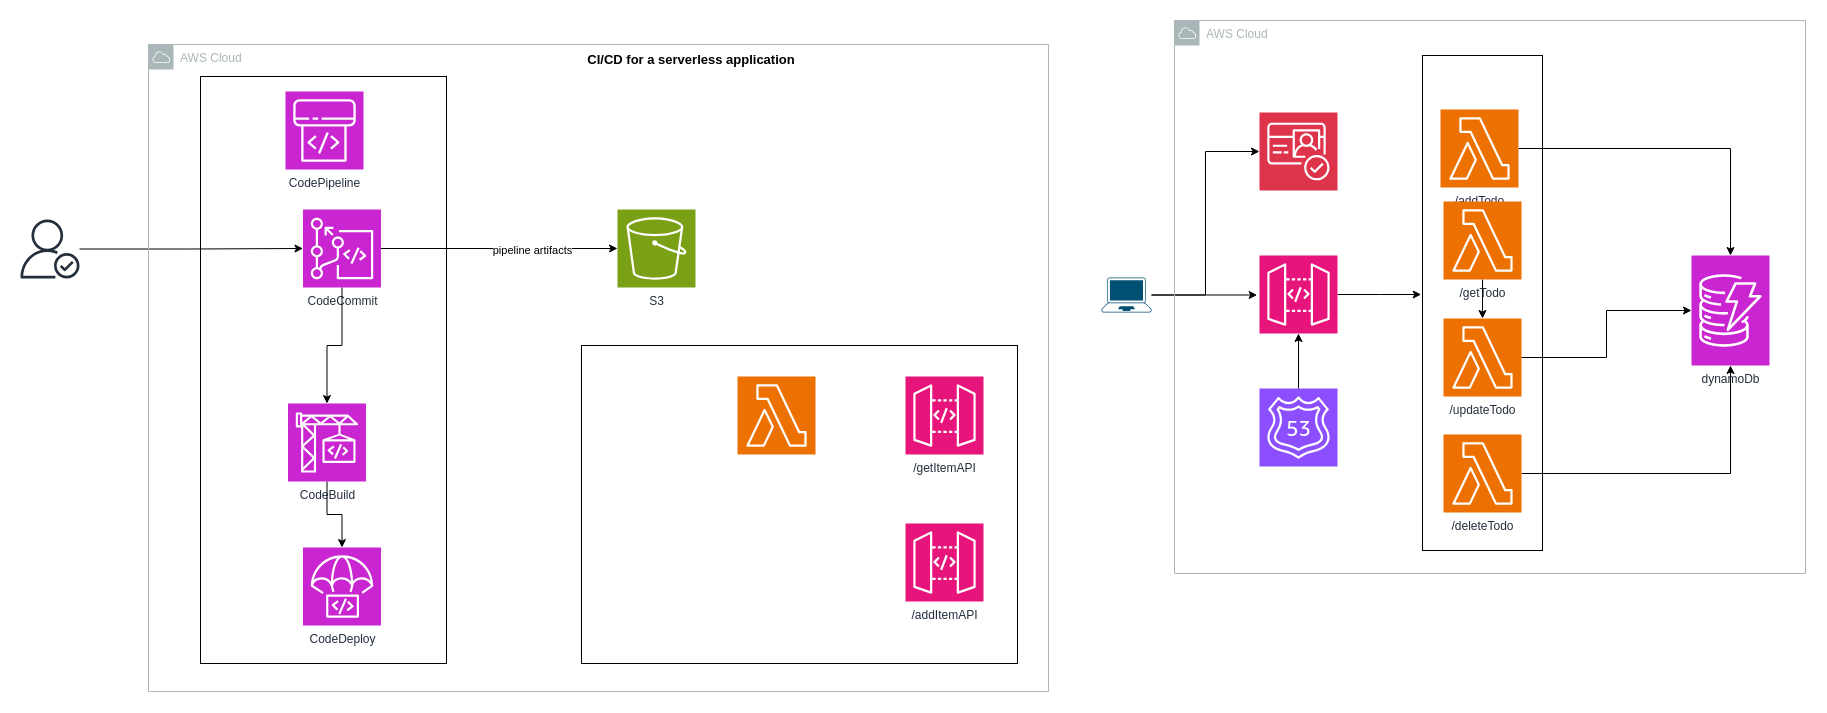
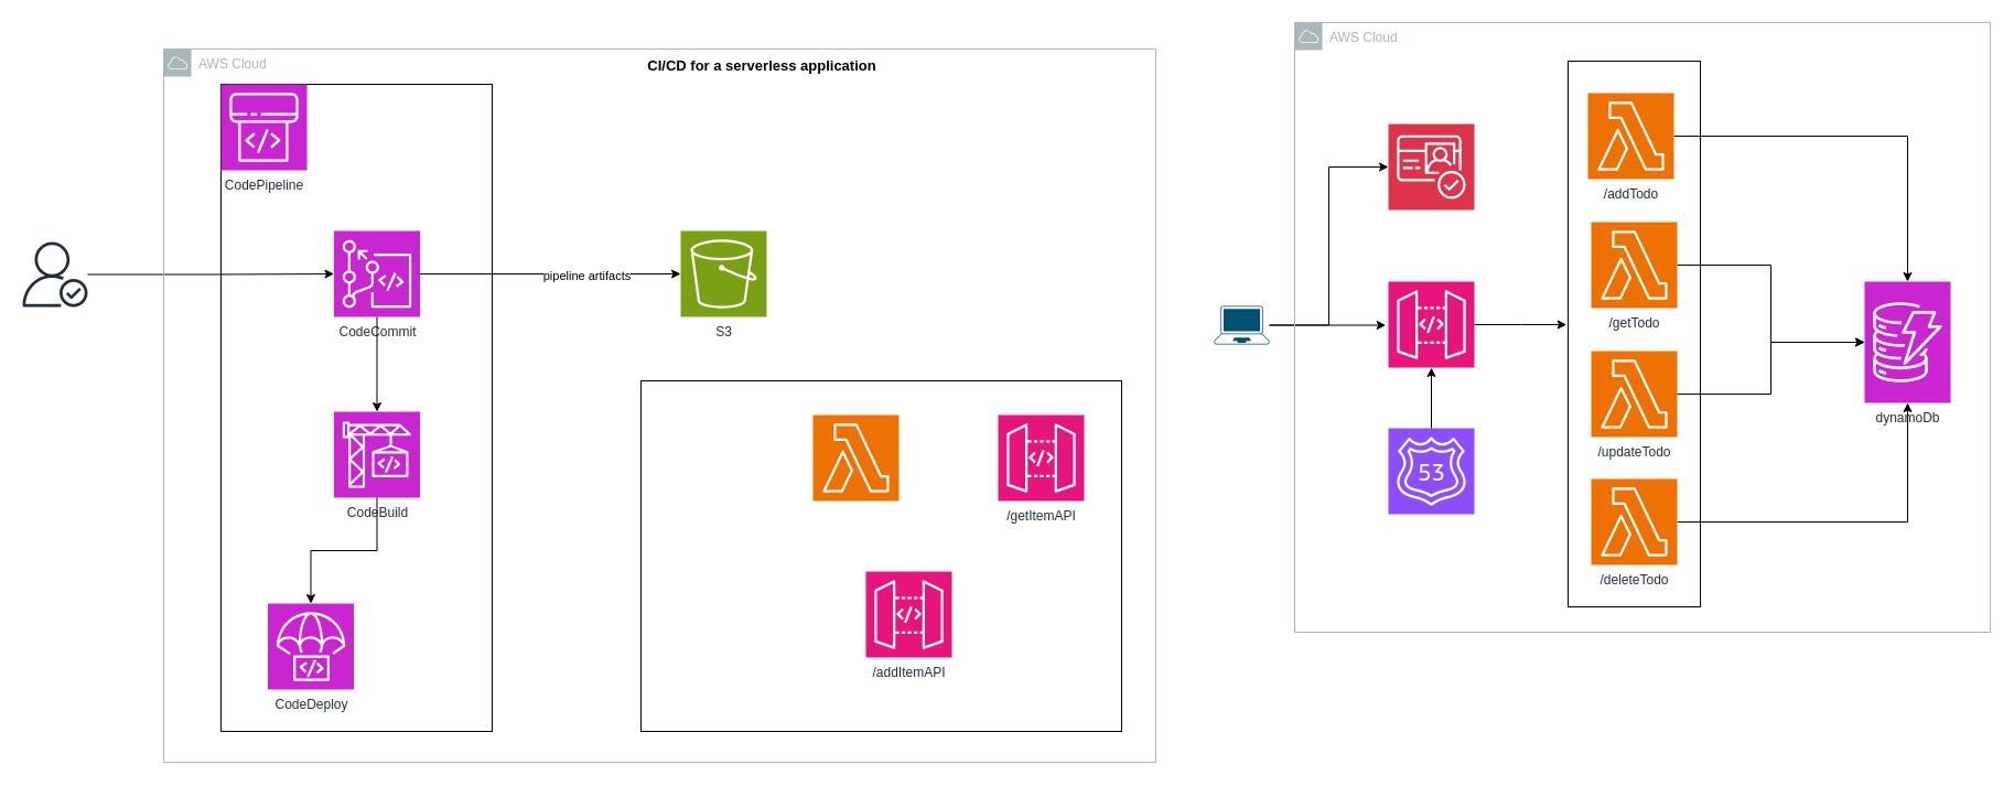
  <mxCell id="0" />
  <mxCell id="1" parent="0" />
  <mxCell id="2" value="" style="whiteSpace=wrap;html=1;" vertex="1" parent="1"><mxGeometry x="1422" y="55" width="120" height="495" as="geometry" /></mxCell>
  <mxCell id="3" style="edgeStyle=orthogonalEdgeStyle;rounded=0;orthogonalLoop=1;jettySize=auto;html=1;" edge="1" parent="1" source="4" target="10"><mxGeometry relative="1" as="geometry" /></mxCell>
- <mxCell id="4" value="/addTodo" style="sketch=0;points=[[0,0,0],[0.25,0,0],[0.5,0,0],[0.75,0,0],[1,0,0],[0,1,0],[0.25,1,0],[0.5,1,0],[0.75,1,0],[1,1,0],[0,0.25,0],[0,0.5,0],[0,0.75,0],[1,0.25,0],[1,0.5,0],[1,0.75,0]];outlineConnect=0;fontColor=#232F3E;fillColor=#ED7100;strokeColor=#ffffff;dashed=0;verticalLabelPosition=bottom;verticalAlign=top;align=center;html=1;fontSize=12;fontStyle=0;aspect=fixed;shape=mxgraph.aws4.resourceIcon;resIcon=mxgraph.aws4.lambda;" vertex="1" parent="1"><mxGeometry x="1440" y="109" width="78" height="78" as="geometry" /></mxCell>
- <mxCell id="5" style="edgeStyle=orthogonalEdgeStyle;rounded=0;orthogonalLoop=1;jettySize=auto;html=1;" edge="1" parent="1" source="6" target="7"><mxGeometry relative="1" as="geometry" /></mxCell>
+ <mxCell id="4" value="/addTodo" style="sketch=0;points=[[0,0,0],[0.25,0,0],[0.5,0,0],[0.75,0,0],[1,0,0],[0,1,0],[0.25,1,0],[0.5,1,0],[0.75,1,0],[1,1,0],[0,0.25,0],[0,0.5,0],[0,0.75,0],[1,0.25,0],[1,0.5,0],[1,0.75,0]];outlineConnect=0;fontColor=#232F3E;fillColor=#ED7100;strokeColor=#ffffff;dashed=0;verticalLabelPosition=bottom;verticalAlign=top;align=center;html=1;fontSize=12;fontStyle=0;aspect=fixed;shape=mxgraph.aws4.resourceIcon;resIcon=mxgraph.aws4.lambda;" vertex="1" parent="1"><mxGeometry x="1440" y="84" width="78" height="78" as="geometry" /></mxCell>
+ <mxCell id="5" style="edgeStyle=orthogonalEdgeStyle;rounded=0;orthogonalLoop=1;jettySize=auto;html=1;" edge="1" parent="1" source="6" target="10"><mxGeometry relative="1" as="geometry" /></mxCell>
  <mxCell id="6" value="/getTodo" style="sketch=0;points=[[0,0,0],[0.25,0,0],[0.5,0,0],[0.75,0,0],[1,0,0],[0,1,0],[0.25,1,0],[0.5,1,0],[0.75,1,0],[1,1,0],[0,0.25,0],[0,0.5,0],[0,0.75,0],[1,0.25,0],[1,0.5,0],[1,0.75,0]];outlineConnect=0;fontColor=#232F3E;fillColor=#ED7100;strokeColor=#ffffff;dashed=0;verticalLabelPosition=bottom;verticalAlign=top;align=center;html=1;fontSize=12;fontStyle=0;aspect=fixed;shape=mxgraph.aws4.resourceIcon;resIcon=mxgraph.aws4.lambda;" vertex="1" parent="1"><mxGeometry x="1443" y="201" width="78" height="78" as="geometry" /></mxCell>
  <mxCell id="7" value="/updateTodo" style="sketch=0;points=[[0,0,0],[0.25,0,0],[0.5,0,0],[0.75,0,0],[1,0,0],[0,1,0],[0.25,1,0],[0.5,1,0],[0.75,1,0],[1,1,0],[0,0.25,0],[0,0.5,0],[0,0.75,0],[1,0.25,0],[1,0.5,0],[1,0.75,0]];outlineConnect=0;fontColor=#232F3E;fillColor=#ED7100;strokeColor=#ffffff;dashed=0;verticalLabelPosition=bottom;verticalAlign=top;align=center;html=1;fontSize=12;fontStyle=0;aspect=fixed;shape=mxgraph.aws4.resourceIcon;resIcon=mxgraph.aws4.lambda;" vertex="1" parent="1"><mxGeometry x="1443" y="318" width="78" height="78" as="geometry" /></mxCell>
  <mxCell id="8" style="edgeStyle=orthogonalEdgeStyle;rounded=0;orthogonalLoop=1;jettySize=auto;html=1;" edge="1" parent="1" source="9" target="10"><mxGeometry relative="1" as="geometry" /></mxCell>
  <mxCell id="9" value="/deleteTodo" style="sketch=0;points=[[0,0,0],[0.25,0,0],[0.5,0,0],[0.75,0,0],[1,0,0],[0,1,0],[0.25,1,0],[0.5,1,0],[0.75,1,0],[1,1,0],[0,0.25,0],[0,0.5,0],[0,0.75,0],[1,0.25,0],[1,0.5,0],[1,0.75,0]];outlineConnect=0;fontColor=#232F3E;fillColor=#ED7100;strokeColor=#ffffff;dashed=0;verticalLabelPosition=bottom;verticalAlign=top;align=center;html=1;fontSize=12;fontStyle=0;aspect=fixed;shape=mxgraph.aws4.resourceIcon;resIcon=mxgraph.aws4.lambda;" vertex="1" parent="1"><mxGeometry x="1443" y="434" width="78" height="78" as="geometry" /></mxCell>
  <mxCell id="10" value="dynamoDb" style="sketch=0;points=[[0,0,0],[0.25,0,0],[0.5,0,0],[0.75,0,0],[1,0,0],[0,1,0],[0.25,1,0],[0.5,1,0],[0.75,1,0],[1,1,0],[0,0.25,0],[0,0.5,0],[0,0.75,0],[1,0.25,0],[1,0.5,0],[1,0.75,0]];outlineConnect=0;fontColor=#232F3E;fillColor=#C925D1;strokeColor=#ffffff;dashed=0;verticalLabelPosition=bottom;verticalAlign=top;align=center;html=1;fontSize=12;fontStyle=0;aspect=fixed;shape=mxgraph.aws4.resourceIcon;resIcon=mxgraph.aws4.dynamodb;" vertex="1" parent="1"><mxGeometry x="1691" y="255" width="78" height="110" as="geometry" /></mxCell>
  <mxCell id="11" style="edgeStyle=orthogonalEdgeStyle;rounded=0;orthogonalLoop=1;jettySize=auto;html=1;entryX=0;entryY=0.5;entryDx=0;entryDy=0;entryPerimeter=0;" edge="1" parent="1" source="7" target="10"><mxGeometry relative="1" as="geometry" /></mxCell>
  <mxCell id="12" style="edgeStyle=orthogonalEdgeStyle;rounded=0;orthogonalLoop=1;jettySize=auto;html=1;" edge="1" parent="1" source="13"><mxGeometry relative="1" as="geometry"><mxPoint x="1420.667" y="294" as="targetPoint" /></mxGeometry></mxCell>
  <mxCell id="13" value="" style="sketch=0;points=[[0,0,0],[0.25,0,0],[0.5,0,0],[0.75,0,0],[1,0,0],[0,1,0],[0.25,1,0],[0.5,1,0],[0.75,1,0],[1,1,0],[0,0.25,0],[0,0.5,0],[0,0.75,0],[1,0.25,0],[1,0.5,0],[1,0.75,0]];outlineConnect=0;fontColor=#232F3E;fillColor=#E7157B;strokeColor=#ffffff;dashed=0;verticalLabelPosition=bottom;verticalAlign=top;align=center;html=1;fontSize=12;fontStyle=0;aspect=fixed;shape=mxgraph.aws4.resourceIcon;resIcon=mxgraph.aws4.api_gateway;" vertex="1" parent="1"><mxGeometry x="1259" y="255" width="78" height="78" as="geometry" /></mxCell>
  <mxCell id="14" value="" style="sketch=0;points=[[0,0,0],[0.25,0,0],[0.5,0,0],[0.75,0,0],[1,0,0],[0,1,0],[0.25,1,0],[0.5,1,0],[0.75,1,0],[1,1,0],[0,0.25,0],[0,0.5,0],[0,0.75,0],[1,0.25,0],[1,0.5,0],[1,0.75,0]];outlineConnect=0;fontColor=#232F3E;fillColor=#8C4FFF;strokeColor=#ffffff;dashed=0;verticalLabelPosition=bottom;verticalAlign=top;align=center;html=1;fontSize=12;fontStyle=0;aspect=fixed;shape=mxgraph.aws4.resourceIcon;resIcon=mxgraph.aws4.route_53;" vertex="1" parent="1"><mxGeometry x="1259" y="388" width="78" height="78" as="geometry" /></mxCell>
  <mxCell id="15" value="" style="sketch=0;points=[[0,0,0],[0.25,0,0],[0.5,0,0],[0.75,0,0],[1,0,0],[0,1,0],[0.25,1,0],[0.5,1,0],[0.75,1,0],[1,1,0],[0,0.25,0],[0,0.5,0],[0,0.75,0],[1,0.25,0],[1,0.5,0],[1,0.75,0]];outlineConnect=0;fontColor=#232F3E;fillColor=#DD344C;strokeColor=#ffffff;dashed=0;verticalLabelPosition=bottom;verticalAlign=top;align=center;html=1;fontSize=12;fontStyle=0;aspect=fixed;shape=mxgraph.aws4.resourceIcon;resIcon=mxgraph.aws4.cognito;" vertex="1" parent="1"><mxGeometry x="1259" y="112" width="78" height="78" as="geometry" /></mxCell>
  <mxCell id="16" style="edgeStyle=orthogonalEdgeStyle;rounded=0;orthogonalLoop=1;jettySize=auto;html=1;" edge="1" parent="1" source="17"><mxGeometry relative="1" as="geometry"><mxPoint x="1256.667" y="294.5" as="targetPoint" /></mxGeometry></mxCell>
  <mxCell id="17" value="" style="points=[[0.13,0.02,0],[0.5,0,0],[0.87,0.02,0],[0.885,0.4,0],[0.985,0.985,0],[0.5,1,0],[0.015,0.985,0],[0.115,0.4,0]];verticalLabelPosition=bottom;sketch=0;html=1;verticalAlign=top;aspect=fixed;align=center;pointerEvents=1;shape=mxgraph.cisco19.laptop;fillColor=#005073;strokeColor=none;" vertex="1" parent="1"><mxGeometry x="1101" y="277" width="50" height="35" as="geometry" /></mxCell>
  <mxCell id="18" style="edgeStyle=orthogonalEdgeStyle;rounded=0;orthogonalLoop=1;jettySize=auto;html=1;entryX=0.5;entryY=1;entryDx=0;entryDy=0;entryPerimeter=0;" edge="1" parent="1" source="14" target="13"><mxGeometry relative="1" as="geometry" /></mxCell>
  <mxCell id="19" style="edgeStyle=orthogonalEdgeStyle;rounded=0;orthogonalLoop=1;jettySize=auto;html=1;entryX=0;entryY=0.5;entryDx=0;entryDy=0;entryPerimeter=0;" edge="1" parent="1" source="17" target="15"><mxGeometry relative="1" as="geometry" /></mxCell>
  <mxCell id="20" value="AWS Cloud" style="sketch=0;outlineConnect=0;gradientColor=none;html=1;whiteSpace=wrap;fontSize=12;fontStyle=0;shape=mxgraph.aws4.group;grIcon=mxgraph.aws4.group_aws_cloud;strokeColor=#AAB7B8;fillColor=none;verticalAlign=top;align=left;spacingLeft=30;fontColor=#AAB7B8;dashed=0;" vertex="1" parent="1"><mxGeometry x="1174" y="20" width="631" height="553" as="geometry" /></mxCell>
  <mxCell id="21" value="" style="whiteSpace=wrap;html=1;" vertex="1" parent="1"><mxGeometry x="200" y="76" width="246" height="587" as="geometry" /></mxCell>
- <mxCell id="22" value="CodePipeline" style="sketch=0;points=[[0,0,0],[0.25,0,0],[0.5,0,0],[0.75,0,0],[1,0,0],[0,1,0],[0.25,1,0],[0.5,1,0],[0.75,1,0],[1,1,0],[0,0.25,0],[0,0.5,0],[0,0.75,0],[1,0.25,0],[1,0.5,0],[1,0.75,0]];outlineConnect=0;fontColor=#232F3E;fillColor=#C925D1;strokeColor=#ffffff;dashed=0;verticalLabelPosition=bottom;verticalAlign=top;align=center;html=1;fontSize=12;fontStyle=0;aspect=fixed;shape=mxgraph.aws4.resourceIcon;resIcon=mxgraph.aws4.codepipeline;" vertex="1" parent="1"><mxGeometry x="285" y="91" width="78" height="78" as="geometry" /></mxCell>
- <mxCell id="23" value="CodeDeploy" style="sketch=0;points=[[0,0,0],[0.25,0,0],[0.5,0,0],[0.75,0,0],[1,0,0],[0,1,0],[0.25,1,0],[0.5,1,0],[0.75,1,0],[1,1,0],[0,0.25,0],[0,0.5,0],[0,0.75,0],[1,0.25,0],[1,0.5,0],[1,0.75,0]];outlineConnect=0;fontColor=#232F3E;fillColor=#C925D1;strokeColor=#ffffff;dashed=0;verticalLabelPosition=bottom;verticalAlign=top;align=center;html=1;fontSize=12;fontStyle=0;aspect=fixed;shape=mxgraph.aws4.resourceIcon;resIcon=mxgraph.aws4.codedeploy;" vertex="1" parent="1"><mxGeometry x="302.5" y="547" width="78" height="78" as="geometry" /></mxCell>
- <mxCell id="24" value="CodeBuild" style="sketch=0;points=[[0,0,0],[0.25,0,0],[0.5,0,0],[0.75,0,0],[1,0,0],[0,1,0],[0.25,1,0],[0.5,1,0],[0.75,1,0],[1,1,0],[0,0.25,0],[0,0.5,0],[0,0.75,0],[1,0.25,0],[1,0.5,0],[1,0.75,0]];outlineConnect=0;fontColor=#232F3E;fillColor=#C925D1;strokeColor=#ffffff;dashed=0;verticalLabelPosition=bottom;verticalAlign=top;align=center;html=1;fontSize=12;fontStyle=0;aspect=fixed;shape=mxgraph.aws4.resourceIcon;resIcon=mxgraph.aws4.codebuild;" vertex="1" parent="1"><mxGeometry x="287.5" y="403" width="78" height="78" as="geometry" /></mxCell>
+ <mxCell id="22" value="CodePipeline" style="sketch=0;points=[[0,0,0],[0.25,0,0],[0.5,0,0],[0.75,0,0],[1,0,0],[0,1,0],[0.25,1,0],[0.5,1,0],[0.75,1,0],[1,1,0],[0,0.25,0],[0,0.5,0],[0,0.75,0],[1,0.25,0],[1,0.5,0],[1,0.75,0]];outlineConnect=0;fontColor=#232F3E;fillColor=#C925D1;strokeColor=#ffffff;dashed=0;verticalLabelPosition=bottom;verticalAlign=top;align=center;html=1;fontSize=12;fontStyle=0;aspect=fixed;shape=mxgraph.aws4.resourceIcon;resIcon=mxgraph.aws4.codepipeline;" vertex="1" parent="1"><mxGeometry x="200" y="76" width="78" height="78" as="geometry" /></mxCell>
+ <mxCell id="23" value="CodeDeploy" style="sketch=0;points=[[0,0,0],[0.25,0,0],[0.5,0,0],[0.75,0,0],[1,0,0],[0,1,0],[0.25,1,0],[0.5,1,0],[0.75,1,0],[1,1,0],[0,0.25,0],[0,0.5,0],[0,0.75,0],[1,0.25,0],[1,0.5,0],[1,0.75,0]];outlineConnect=0;fontColor=#232F3E;fillColor=#C925D1;strokeColor=#ffffff;dashed=0;verticalLabelPosition=bottom;verticalAlign=top;align=center;html=1;fontSize=12;fontStyle=0;aspect=fixed;shape=mxgraph.aws4.resourceIcon;resIcon=mxgraph.aws4.codedeploy;" vertex="1" parent="1"><mxGeometry x="242.5" y="547" width="78" height="78" as="geometry" /></mxCell>
+ <mxCell id="24" value="CodeBuild" style="sketch=0;points=[[0,0,0],[0.25,0,0],[0.5,0,0],[0.75,0,0],[1,0,0],[0,1,0],[0.25,1,0],[0.5,1,0],[0.75,1,0],[1,1,0],[0,0.25,0],[0,0.5,0],[0,0.75,0],[1,0.25,0],[1,0.5,0],[1,0.75,0]];outlineConnect=0;fontColor=#232F3E;fillColor=#C925D1;strokeColor=#ffffff;dashed=0;verticalLabelPosition=bottom;verticalAlign=top;align=center;html=1;fontSize=12;fontStyle=0;aspect=fixed;shape=mxgraph.aws4.resourceIcon;resIcon=mxgraph.aws4.codebuild;" vertex="1" parent="1"><mxGeometry x="302.5" y="373" width="78" height="78" as="geometry" /></mxCell>
  <mxCell id="25" value="CodeCommit" style="sketch=0;points=[[0,0,0],[0.25,0,0],[0.5,0,0],[0.75,0,0],[1,0,0],[0,1,0],[0.25,1,0],[0.5,1,0],[0.75,1,0],[1,1,0],[0,0.25,0],[0,0.5,0],[0,0.75,0],[1,0.25,0],[1,0.5,0],[1,0.75,0]];outlineConnect=0;fontColor=#232F3E;fillColor=#C925D1;strokeColor=#ffffff;dashed=0;verticalLabelPosition=bottom;verticalAlign=top;align=center;html=1;fontSize=12;fontStyle=0;aspect=fixed;shape=mxgraph.aws4.resourceIcon;resIcon=mxgraph.aws4.codecommit;" vertex="1" parent="1"><mxGeometry x="302.5" y="209" width="78" height="78" as="geometry" /></mxCell>
  <mxCell id="26" style="edgeStyle=orthogonalEdgeStyle;rounded=0;orthogonalLoop=1;jettySize=auto;html=1;entryX=0.5;entryY=0;entryDx=0;entryDy=0;entryPerimeter=0;" edge="1" parent="1" source="24" target="23"><mxGeometry relative="1" as="geometry" /></mxCell>
  <mxCell id="27" style="edgeStyle=orthogonalEdgeStyle;rounded=0;orthogonalLoop=1;jettySize=auto;html=1;entryX=0.5;entryY=0;entryDx=0;entryDy=0;entryPerimeter=0;" edge="1" parent="1" source="25" target="24"><mxGeometry relative="1" as="geometry" /></mxCell>
  <mxCell id="28" value="" style="sketch=0;outlineConnect=0;fontColor=#232F3E;gradientColor=none;fillColor=#232F3D;strokeColor=none;dashed=0;verticalLabelPosition=bottom;verticalAlign=top;align=center;html=1;fontSize=12;fontStyle=0;aspect=fixed;pointerEvents=1;shape=mxgraph.aws4.authenticated_user;" vertex="1" parent="1"><mxGeometry x="20" y="219" width="59" height="59" as="geometry" /></mxCell>
  <mxCell id="29" style="edgeStyle=orthogonalEdgeStyle;rounded=0;orthogonalLoop=1;jettySize=auto;html=1;entryX=0;entryY=0.5;entryDx=0;entryDy=0;entryPerimeter=0;" edge="1" parent="1" source="28" target="25"><mxGeometry relative="1" as="geometry" /></mxCell>
  <mxCell id="30" value="S3" style="sketch=0;points=[[0,0,0],[0.25,0,0],[0.5,0,0],[0.75,0,0],[1,0,0],[0,1,0],[0.25,1,0],[0.5,1,0],[0.75,1,0],[1,1,0],[0,0.25,0],[0,0.5,0],[0,0.75,0],[1,0.25,0],[1,0.5,0],[1,0.75,0]];outlineConnect=0;fontColor=#232F3E;fillColor=#7AA116;strokeColor=#ffffff;dashed=0;verticalLabelPosition=bottom;verticalAlign=top;align=center;html=1;fontSize=12;fontStyle=0;aspect=fixed;shape=mxgraph.aws4.resourceIcon;resIcon=mxgraph.aws4.s3;" vertex="1" parent="1"><mxGeometry x="617" y="209" width="78" height="78" as="geometry" /></mxCell>
  <mxCell id="31" style="edgeStyle=orthogonalEdgeStyle;rounded=0;orthogonalLoop=1;jettySize=auto;html=1;entryX=0;entryY=0.5;entryDx=0;entryDy=0;entryPerimeter=0;" edge="1" parent="1" source="25" target="30"><mxGeometry relative="1" as="geometry" /></mxCell>
  <mxCell id="32" value="pipeline artifacts" style="edgeLabel;html=1;align=center;verticalAlign=middle;resizable=0;points=[];" vertex="1" connectable="0" parent="31"><mxGeometry x="0.281" y="-1" relative="1" as="geometry"><mxPoint as="offset" /></mxGeometry></mxCell>
  <mxCell id="33" value="/getItemAPI" style="sketch=0;points=[[0,0,0],[0.25,0,0],[0.5,0,0],[0.75,0,0],[1,0,0],[0,1,0],[0.25,1,0],[0.5,1,0],[0.75,1,0],[1,1,0],[0,0.25,0],[0,0.5,0],[0,0.75,0],[1,0.25,0],[1,0.5,0],[1,0.75,0]];outlineConnect=0;fontColor=#232F3E;fillColor=#E7157B;strokeColor=#ffffff;dashed=0;verticalLabelPosition=bottom;verticalAlign=top;align=center;html=1;fontSize=12;fontStyle=0;aspect=fixed;shape=mxgraph.aws4.resourceIcon;resIcon=mxgraph.aws4.api_gateway;" vertex="1" parent="1"><mxGeometry x="905" y="376" width="78" height="78" as="geometry" /></mxCell>
- <mxCell id="34" value="/addItemAPI" style="sketch=0;points=[[0,0,0],[0.25,0,0],[0.5,0,0],[0.75,0,0],[1,0,0],[0,1,0],[0.25,1,0],[0.5,1,0],[0.75,1,0],[1,1,0],[0,0.25,0],[0,0.5,0],[0,0.75,0],[1,0.25,0],[1,0.5,0],[1,0.75,0]];outlineConnect=0;fontColor=#232F3E;fillColor=#E7157B;strokeColor=#ffffff;dashed=0;verticalLabelPosition=bottom;verticalAlign=top;align=center;html=1;fontSize=12;fontStyle=0;aspect=fixed;shape=mxgraph.aws4.resourceIcon;resIcon=mxgraph.aws4.api_gateway;" vertex="1" parent="1"><mxGeometry x="905" y="523" width="78" height="78" as="geometry" /></mxCell>
+ <mxCell id="34" value="/addItemAPI" style="sketch=0;points=[[0,0,0],[0.25,0,0],[0.5,0,0],[0.75,0,0],[1,0,0],[0,1,0],[0.25,1,0],[0.5,1,0],[0.75,1,0],[1,1,0],[0,0.25,0],[0,0.5,0],[0,0.75,0],[1,0.25,0],[1,0.5,0],[1,0.75,0]];outlineConnect=0;fontColor=#232F3E;fillColor=#E7157B;strokeColor=#ffffff;dashed=0;verticalLabelPosition=bottom;verticalAlign=top;align=center;html=1;fontSize=12;fontStyle=0;aspect=fixed;shape=mxgraph.aws4.resourceIcon;resIcon=mxgraph.aws4.api_gateway;" vertex="1" parent="1"><mxGeometry x="785" y="518" width="78" height="78" as="geometry" /></mxCell>
  <mxCell id="35" value="" style="sketch=0;points=[[0,0,0],[0.25,0,0],[0.5,0,0],[0.75,0,0],[1,0,0],[0,1,0],[0.25,1,0],[0.5,1,0],[0.75,1,0],[1,1,0],[0,0.25,0],[0,0.5,0],[0,0.75,0],[1,0.25,0],[1,0.5,0],[1,0.75,0]];outlineConnect=0;fontColor=#232F3E;fillColor=#ED7100;strokeColor=#ffffff;dashed=0;verticalLabelPosition=bottom;verticalAlign=top;align=center;html=1;fontSize=12;fontStyle=0;aspect=fixed;shape=mxgraph.aws4.resourceIcon;resIcon=mxgraph.aws4.lambda;" vertex="1" parent="1"><mxGeometry x="737" y="376" width="78" height="78" as="geometry" /></mxCell>
  <mxCell id="36" value="" style="whiteSpace=wrap;html=1;fillColor=none;" vertex="1" parent="1"><mxGeometry x="581" y="345" width="436" height="318" as="geometry" /></mxCell>
  <mxCell id="37" value="AWS Cloud" style="sketch=0;outlineConnect=0;gradientColor=none;html=1;whiteSpace=wrap;fontSize=12;fontStyle=0;shape=mxgraph.aws4.group;grIcon=mxgraph.aws4.group_aws_cloud;strokeColor=#AAB7B8;fillColor=none;verticalAlign=top;align=left;spacingLeft=30;fontColor=#AAB7B8;dashed=0;" vertex="1" parent="1"><mxGeometry x="148" y="44" width="900" height="647" as="geometry" /></mxCell>
  <mxCell id="38" value="&lt;b&gt;&lt;font style=&quot;font-size: 13px;&quot;&gt;CI/CD for a serverless application&lt;/font&gt;&lt;/b&gt;" style="text;strokeColor=none;align=center;fillColor=none;html=1;verticalAlign=middle;whiteSpace=wrap;rounded=0;" vertex="1" parent="1"><mxGeometry x="513" y="44" width="356" height="30" as="geometry" /></mxCell>
